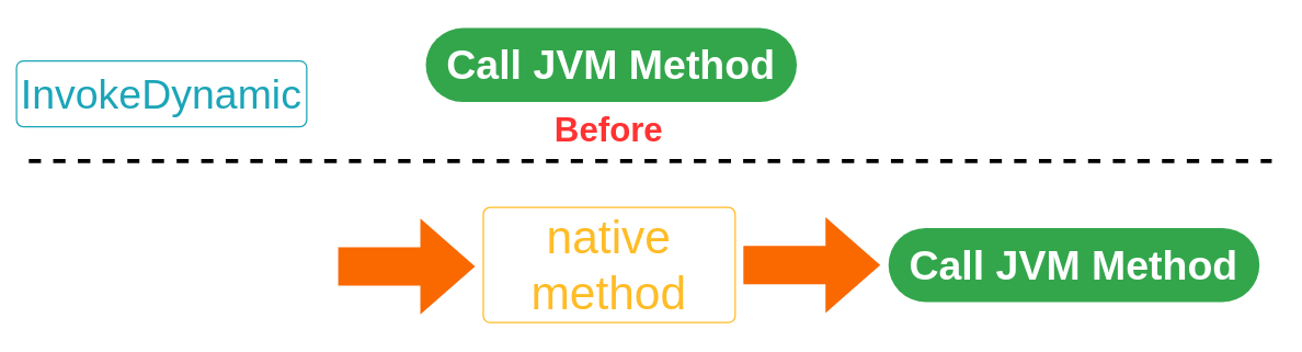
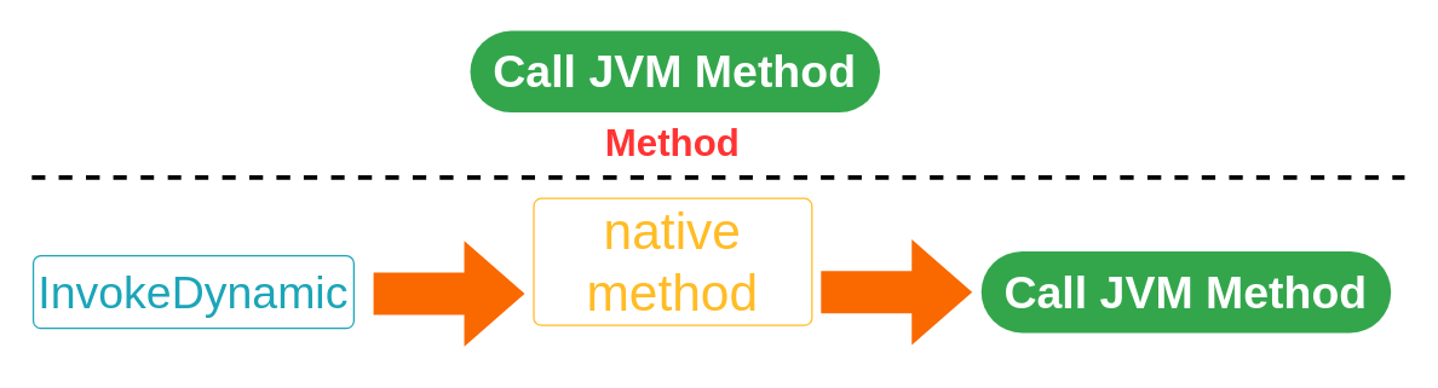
  <mxCell id="0" />
  <mxCell id="1" parent="0" />
- <mxCell id="2" value="&lt;font style=&quot;font-size: 34px;&quot;&gt;native method&lt;/font&gt;" style="html=1;shadow=0;dashed=0;shape=mxgraph.bootstrap.rrect;rSize=5;strokeColor=#FFBC26;strokeWidth=1;fillColor=none;fontColor=#FFBC26;whiteSpace=wrap;align=center;verticalAlign=middle;spacingLeft=0;fontStyle=0;fontSize=34;spacing=5;hachureGap=4;" parent="1" vertex="1"><mxGeometry x="352" y="151" width="184" height="84" as="geometry" /></mxCell>
- <mxCell id="3" value="InvokeDynamic" style="html=1;shadow=0;dashed=0;shape=mxgraph.bootstrap.rrect;rSize=5;strokeColor=#1CA5B8;strokeWidth=1;fillColor=none;fontColor=#1CA5B8;whiteSpace=wrap;align=center;verticalAlign=middle;spacingLeft=0;fontStyle=0;fontSize=30;spacing=5;hachureGap=4;" parent="1" vertex="1"><mxGeometry x="11" y="44" width="212" height="48" as="geometry" /></mxCell>
+ <mxCell id="2" value="&lt;font style=&quot;font-size: 34px;&quot;&gt;native method&lt;/font&gt;" style="html=1;shadow=0;dashed=0;shape=mxgraph.bootstrap.rrect;rSize=5;strokeColor=#FFBC26;strokeWidth=1;fillColor=none;fontColor=#FFBC26;whiteSpace=wrap;align=center;verticalAlign=middle;spacingLeft=0;fontStyle=0;fontSize=34;spacing=5;hachureGap=4;" parent="1" vertex="1"><mxGeometry x="352" y="131" width="184" height="84" as="geometry" /></mxCell>
+ <mxCell id="3" value="InvokeDynamic" style="html=1;shadow=0;dashed=0;shape=mxgraph.bootstrap.rrect;rSize=5;strokeColor=#1CA5B8;strokeWidth=1;fillColor=none;fontColor=#1CA5B8;whiteSpace=wrap;align=center;verticalAlign=middle;spacingLeft=0;fontStyle=0;fontSize=30;spacing=5;hachureGap=4;" parent="1" vertex="1"><mxGeometry x="21" y="169" width="212" height="48" as="geometry" /></mxCell>
  <mxCell id="4" value="" style="verticalLabelPosition=bottom;verticalAlign=top;html=1;strokeWidth=2;shape=mxgraph.arrows2.arrow;dy=0.6;dx=40;notch=0;hachureGap=4;fontSize=25;fontColor=#000000;noLabel=1;labelBackgroundColor=default;fillColor=#fa6800;strokeColor=none;" parent="1" vertex="1"><mxGeometry x="246" y="159" width="100" height="70" as="geometry" /></mxCell>
  <mxCell id="5" value="&lt;font style=&quot;font-size: 30px&quot;&gt;Call JVM Method&lt;/font&gt;" style="rounded=1;whiteSpace=wrap;html=1;arcSize=50;strokeColor=none;strokeWidth=1;fillColor=#33A64C;fontColor=#FFFFFF;whiteSpace=wrap;align=center;verticalAlign=middle;spacingLeft=0;fontStyle=1;fontSize=14;spacing=10;hachureGap=4;" parent="1" vertex="1"><mxGeometry x="648" y="166" width="271" height="54" as="geometry" /></mxCell>
  <mxCell id="6" value="" style="verticalLabelPosition=bottom;verticalAlign=top;html=1;strokeWidth=2;shape=mxgraph.arrows2.arrow;dy=0.6;dx=40;notch=0;hachureGap=4;fontSize=25;fontColor=#000000;noLabel=1;labelBackgroundColor=default;fillColor=#fa6800;strokeColor=none;" parent="1" vertex="1"><mxGeometry x="542" y="158" width="100" height="70" as="geometry" /></mxCell>
- <mxCell id="7" value="&lt;font color=&quot;#ff3333&quot; style=&quot;font-size: 25px;&quot;&gt;&lt;b style=&quot;font-size: 25px;&quot;&gt;Before&lt;/b&gt;&lt;/font&gt;" style="text;strokeColor=none;fillColor=none;html=1;align=center;verticalAlign=middle;whiteSpace=wrap;rounded=0;hachureGap=4;fontSize=25;fontColor=#00FF00;" parent="1" vertex="1"><mxGeometry x="371" y="66" width="146" height="54" as="geometry" /></mxCell>
+ <mxCell id="7" value="&lt;font color=&quot;#ff3333&quot; style=&quot;font-size: 25px;&quot;&gt;&lt;b style=&quot;font-size: 25px;&quot;&gt;Method&lt;/b&gt;&lt;/font&gt;" style="text;strokeColor=none;fillColor=none;html=1;align=center;verticalAlign=middle;whiteSpace=wrap;rounded=0;hachureGap=4;fontSize=25;fontColor=#00FF00;" parent="1" vertex="1"><mxGeometry x="371" y="66" width="146" height="54" as="geometry" /></mxCell>
  <mxCell id="8" value="&lt;font style=&quot;font-size: 30px&quot;&gt;Call JVM Method&lt;/font&gt;" style="rounded=1;whiteSpace=wrap;html=1;arcSize=50;strokeColor=none;strokeWidth=1;fillColor=#33A64C;fontColor=#FFFFFF;whiteSpace=wrap;align=center;verticalAlign=middle;spacingLeft=0;fontStyle=1;fontSize=14;spacing=10;hachureGap=4;" parent="1" vertex="1"><mxGeometry x="310" y="20" width="271" height="54" as="geometry" /></mxCell>
  <mxCell id="9" value="" style="endArrow=none;dashed=1;html=1;rounded=0;fontSize=42;fontColor=#FF3333;startSize=14;endSize=14;sourcePerimeterSpacing=8;targetPerimeterSpacing=8;curved=1;strokeWidth=3;" parent="1" edge="1"><mxGeometry width="50" height="50" relative="1" as="geometry"><mxPoint x="20" y="117" as="sourcePoint" /><mxPoint x="928" y="117" as="targetPoint" /></mxGeometry></mxCell>
